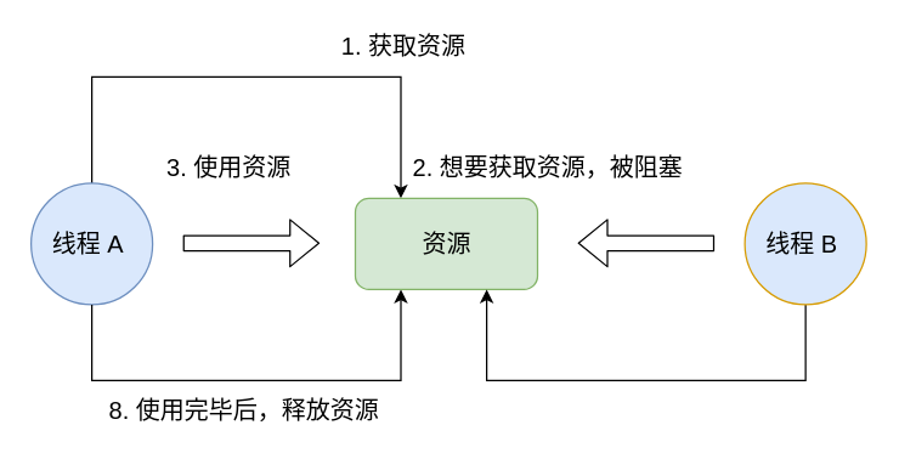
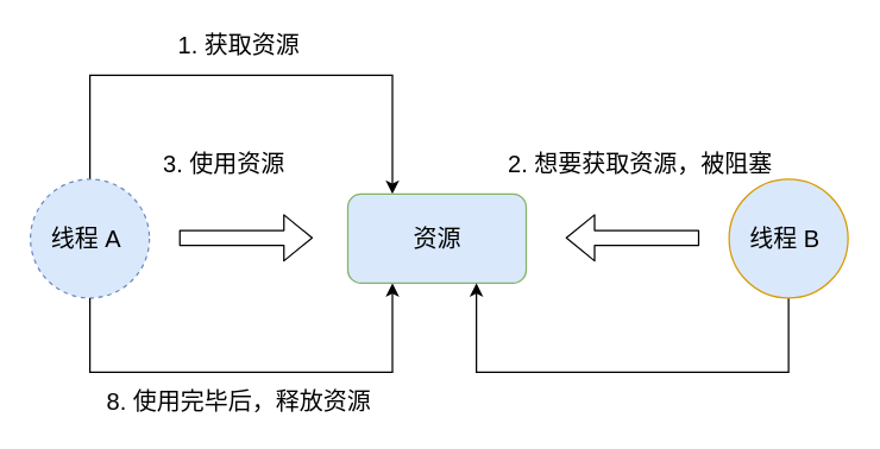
  <mxCell id="0" />
  <mxCell id="1" parent="0" />
  <mxCell id="2" style="edgeStyle=orthogonalEdgeStyle;rounded=0;orthogonalLoop=1;jettySize=auto;html=1;entryX=0.25;entryY=0;entryDx=0;entryDy=0;verticalAlign=middle;fontSize=16;" edge="1" parent="1" source="3" target="5"><mxGeometry relative="1" as="geometry"><Array as="points"><mxPoint x="60" y="50" /><mxPoint x="264" y="50" /></Array></mxGeometry></mxCell>
- <mxCell id="3" value="线程 A&amp;nbsp;" style="ellipse;whiteSpace=wrap;html=1;aspect=fixed;fillColor=#dae8fc;strokeColor=#6c8ebf;fontSize=16;verticalAlign=middle;" vertex="1" parent="1"><mxGeometry x="20" y="120" width="80" height="80" as="geometry" /></mxCell>
+ <mxCell id="3" value="线程 A&amp;nbsp;" style="ellipse;whiteSpace=wrap;html=1;aspect=fixed;fillColor=#dae8fc;strokeColor=#6c8ebf;fontSize=16;verticalAlign=middle;dashed=1;" vertex="1" parent="1"><mxGeometry x="20" y="120" width="80" height="80" as="geometry" /></mxCell>
  <mxCell id="4" style="edgeStyle=orthogonalEdgeStyle;rounded=0;orthogonalLoop=1;jettySize=auto;html=1;entryX=0.5;entryY=1;entryDx=0;entryDy=0;startArrow=classic;startFill=1;endArrow=none;endFill=0;exitX=0.25;exitY=1;exitDx=0;exitDy=0;fontSize=16;verticalAlign=middle;" edge="1" parent="1" source="5" target="3"><mxGeometry relative="1" as="geometry"><Array as="points"><mxPoint x="264" y="250" /><mxPoint x="60" y="250" /></Array></mxGeometry></mxCell>
- <mxCell id="5" value="资源" style="rounded=1;whiteSpace=wrap;html=1;fontSize=16;fillColor=#d5e8d4;strokeColor=#82b366;verticalAlign=middle;" vertex="1" parent="1"><mxGeometry x="233.5" y="130" width="120" height="60" as="geometry" /></mxCell>
+ <mxCell id="5" value="资源" style="rounded=1;whiteSpace=wrap;html=1;fontSize=16;fillColor=#dae8fc;strokeColor=#82b366;verticalAlign=middle;" vertex="1" parent="1"><mxGeometry x="233.5" y="130" width="120" height="60" as="geometry" /></mxCell>
  <mxCell id="6" style="edgeStyle=orthogonalEdgeStyle;rounded=0;orthogonalLoop=1;jettySize=auto;html=1;startArrow=none;startFill=0;endArrow=classic;endFill=1;fontSize=16;verticalAlign=middle;" edge="1" parent="1" source="7"><mxGeometry relative="1" as="geometry"><mxPoint x="320" y="190" as="targetPoint" /><Array as="points"><mxPoint x="530" y="250" /><mxPoint x="320" y="250" /><mxPoint x="320" y="190" /></Array></mxGeometry></mxCell>
  <mxCell id="7" value="线程 B&amp;nbsp;" style="ellipse;whiteSpace=wrap;html=1;aspect=fixed;fillColor=#dae8fc;strokeColor=#d79b00;fontSize=16;verticalAlign=middle;" vertex="1" parent="1"><mxGeometry x="490" y="120" width="80" height="80" as="geometry" /></mxCell>
  <mxCell id="8" value="" style="shape=flexArrow;endArrow=classic;html=1;fontSize=16;verticalAlign=middle;" edge="1" parent="1"><mxGeometry width="50" height="50" relative="1" as="geometry"><mxPoint x="120" y="159.5" as="sourcePoint" /><mxPoint x="210" y="159.5" as="targetPoint" /></mxGeometry></mxCell>
  <mxCell id="9" value="" style="shape=flexArrow;endArrow=classic;html=1;fontSize=16;verticalAlign=middle;" edge="1" parent="1"><mxGeometry width="50" height="50" relative="1" as="geometry"><mxPoint x="470" y="159.5" as="sourcePoint" /><mxPoint x="380" y="159.5" as="targetPoint" /></mxGeometry></mxCell>
  <mxCell id="10" value="3. 使用资源" style="text;html=1;align=center;verticalAlign=middle;resizable=0;points=[];autosize=1;fontSize=16;" vertex="1" parent="1"><mxGeometry x="100" y="100" width="100" height="20" as="geometry" /></mxCell>
- <mxCell id="11" value="2. 想要获取资源，被阻塞" style="text;html=1;align=center;verticalAlign=middle;resizable=0;points=[];autosize=1;fontSize=16;" vertex="1" parent="1"><mxGeometry x="265" y="100" width="190" height="20" as="geometry" /></mxCell>
+ <mxCell id="11" value="2. 想要获取资源，被阻塞" style="text;html=1;align=center;verticalAlign=middle;resizable=0;points=[];autosize=1;fontSize=16;" vertex="1" parent="1"><mxGeometry x="335" y="100" width="190" height="20" as="geometry" /></mxCell>
  <mxCell id="12" value="8. 使用完毕后，释放资源" style="text;html=1;align=center;verticalAlign=middle;resizable=0;points=[];autosize=1;fontSize=16;" vertex="1" parent="1"><mxGeometry x="65" y="260" width="190" height="20" as="geometry" /></mxCell>
- <mxCell id="13" value="1. 获取资源" style="text;html=1;align=center;verticalAlign=middle;resizable=0;points=[];autosize=1;fontSize=16;" vertex="1" parent="1"><mxGeometry x="215" y="20" width="100" height="20" as="geometry" /></mxCell>
+ <mxCell id="13" value="1. 获取资源" style="text;html=1;align=center;verticalAlign=middle;resizable=0;points=[];autosize=1;fontSize=16;" vertex="1" parent="1"><mxGeometry x="110" y="20" width="100" height="20" as="geometry" /></mxCell>
